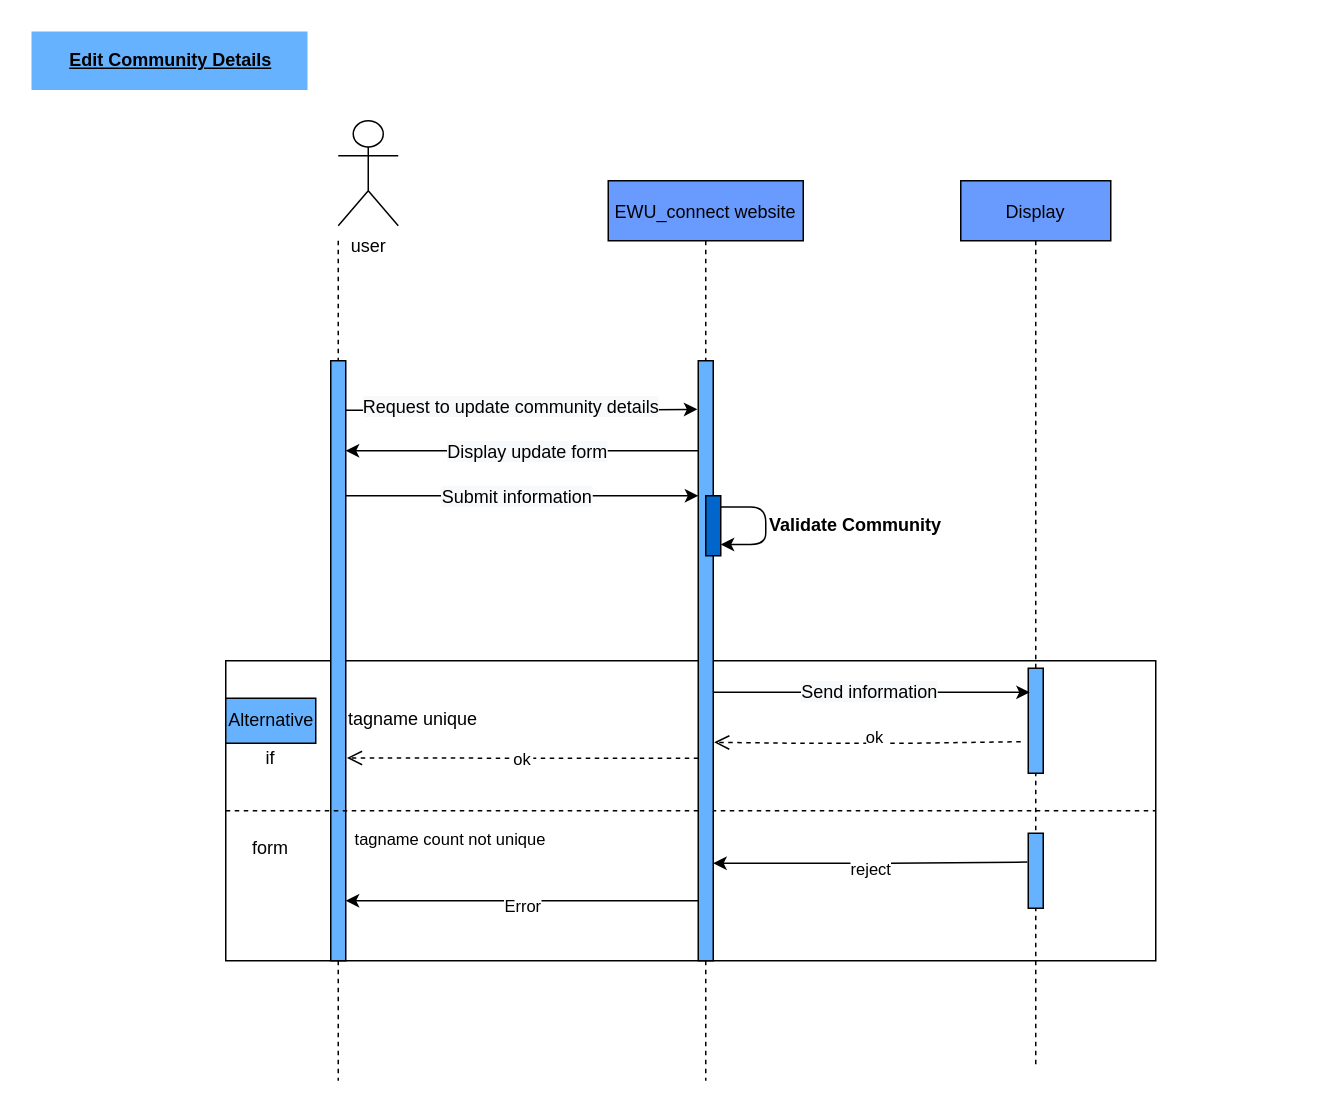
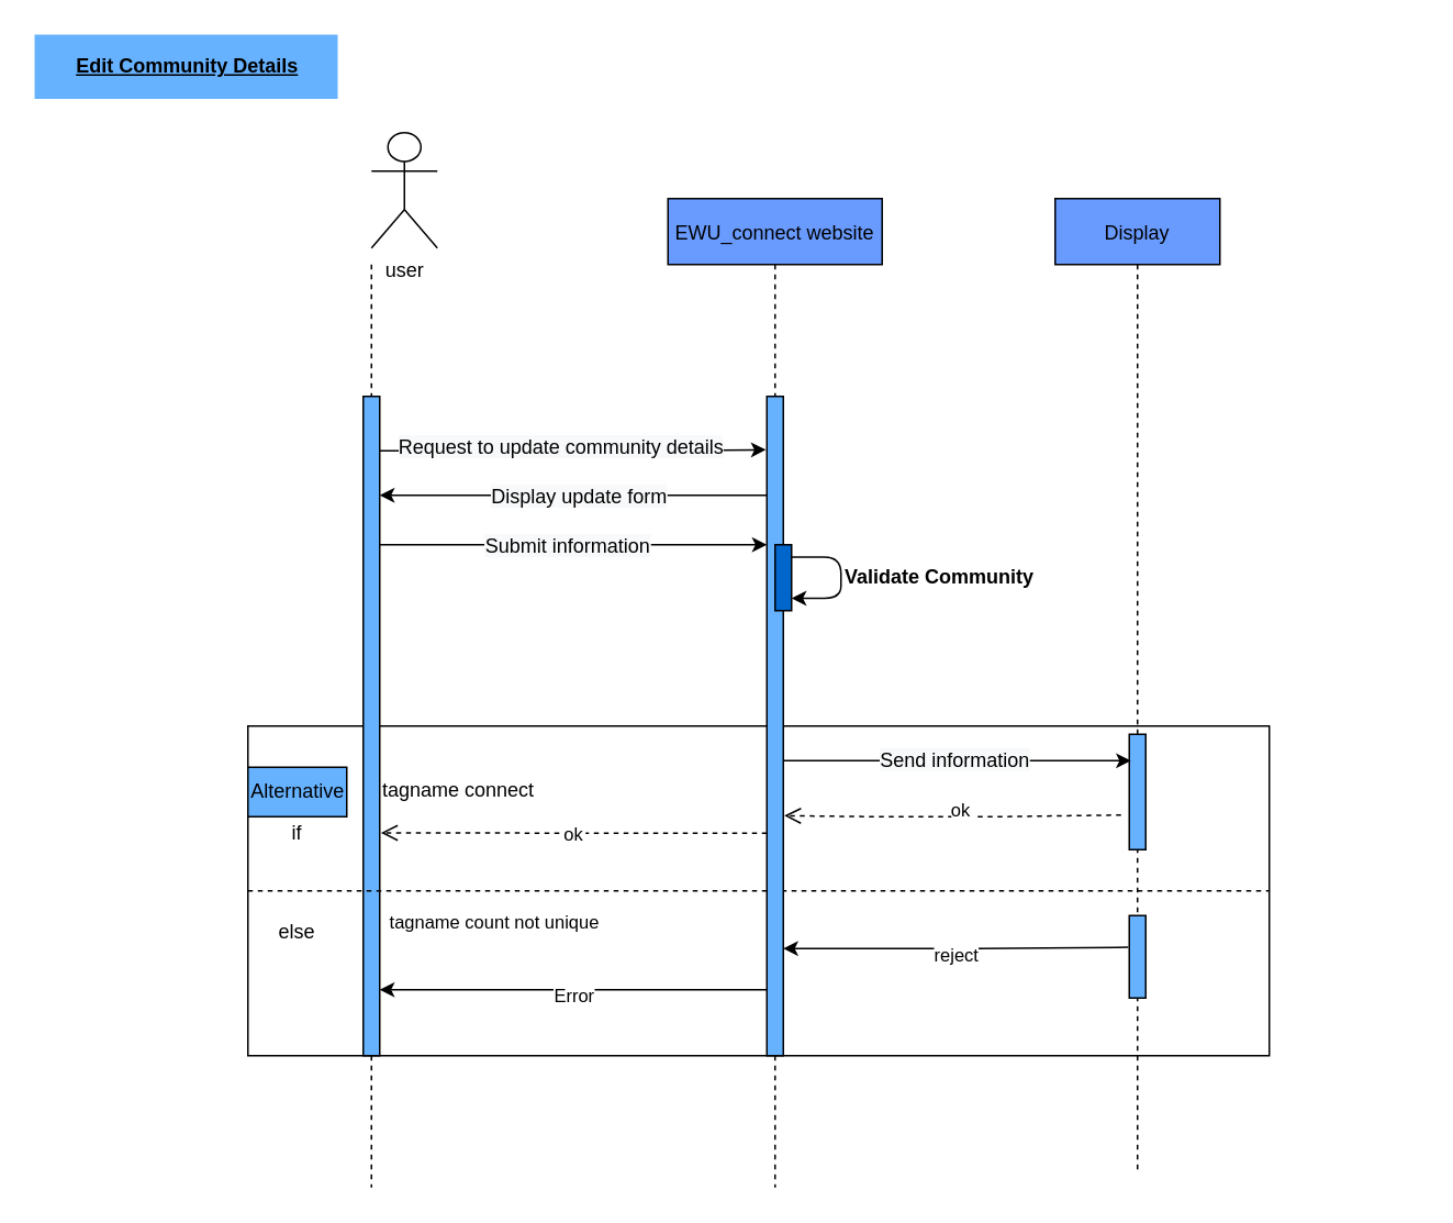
  <mxCell id="0" />
  <mxCell id="1" parent="0" />
  <mxCell id="2" value="" style="html=1;strokeColor=#FFFFFF;fillColor=#FFFFFF;" vertex="1" parent="1"><mxGeometry x="40" y="20" width="820" height="700" as="geometry" /></mxCell>
  <mxCell id="3" value="" style="html=1;strokeColor=#FFFFFF;fillColor=#FFFFFF;" vertex="1" parent="1"><mxGeometry x="40" y="20" width="130" height="50" as="geometry" /></mxCell>
  <mxCell id="4" value="" style="html=1;" vertex="1" parent="1"><mxGeometry x="150" y="440" width="620" height="200" as="geometry" /></mxCell>
  <mxCell id="5" value="EWU_connect website" style="shape=umlLifeline;perimeter=lifelinePerimeter;container=1;collapsible=0;recursiveResize=0;rounded=0;shadow=0;strokeWidth=1;fillColor=#699BFF;" parent="1" vertex="1"><mxGeometry x="405" y="120" width="130" height="600" as="geometry" /></mxCell>
  <mxCell id="6" value="Display" style="shape=umlLifeline;perimeter=lifelinePerimeter;container=1;collapsible=0;recursiveResize=0;rounded=0;shadow=0;strokeWidth=1;size=40;fillColor=#699BFF;" parent="1" vertex="1"><mxGeometry x="640" y="120" width="100" height="590" as="geometry" /></mxCell>
  <mxCell id="7" value="" style="points=[];perimeter=orthogonalPerimeter;rounded=0;shadow=0;strokeWidth=1;fillColor=#66B2FF;" parent="6" vertex="1"><mxGeometry x="45" y="325" width="10" height="70" as="geometry" /></mxCell>
  <mxCell id="8" value="" style="shape=umlLifeline;perimeter=lifelinePerimeter;container=1;collapsible=0;recursiveResize=0;rounded=0;shadow=0;strokeWidth=1;size=0;" vertex="1" parent="1"><mxGeometry x="175" y="160" width="100" height="560" as="geometry" /></mxCell>
  <mxCell id="9" value="user&lt;br&gt;" style="shape=umlActor;verticalLabelPosition=bottom;verticalAlign=top;html=1;outlineConnect=0;" vertex="1" parent="1"><mxGeometry x="225" y="80" width="40" height="70" as="geometry" /></mxCell>
  <mxCell id="10" value="" style="endArrow=classic;html=1;" edge="1" parent="1"><mxGeometry width="50" height="50" relative="1" as="geometry"><mxPoint x="465" y="300" as="sourcePoint" /><mxPoint x="230" y="300" as="targetPoint" /><Array as="points" /></mxGeometry></mxCell>
  <mxCell id="11" value="&lt;span style=&quot;font-size: 12px ; background-color: rgb(248 , 249 , 250)&quot;&gt;Display update form&lt;/span&gt;" style="edgeLabel;html=1;align=center;verticalAlign=middle;resizable=0;points=[];" vertex="1" connectable="0" parent="10"><mxGeometry x="0.14" y="-3" relative="1" as="geometry"><mxPoint x="19" y="3" as="offset" /></mxGeometry></mxCell>
  <mxCell id="12" value="" style="endArrow=classic;html=1;entryX=0.1;entryY=0.229;entryDx=0;entryDy=0;entryPerimeter=0;" edge="1" parent="1" target="7"><mxGeometry width="50" height="50" relative="1" as="geometry"><mxPoint x="475" y="461" as="sourcePoint" /><mxPoint x="680" y="465" as="targetPoint" /><Array as="points" /></mxGeometry></mxCell>
  <mxCell id="13" value="&lt;span style=&quot;font-size: 12px ; background-color: rgb(248 , 249 , 250)&quot;&gt;Send information&lt;/span&gt;" style="edgeLabel;html=1;align=center;verticalAlign=middle;resizable=0;points=[];" vertex="1" connectable="0" parent="12"><mxGeometry x="-0.023" y="1" relative="1" as="geometry"><mxPoint as="offset" /></mxGeometry></mxCell>
  <mxCell id="14" value="ok" style="verticalAlign=bottom;endArrow=open;dashed=1;endSize=8;shadow=0;strokeWidth=1;entryX=1.06;entryY=0.636;entryDx=0;entryDy=0;entryPerimeter=0;" edge="1" parent="1" target="24"><mxGeometry x="-0.048" y="5" relative="1" as="geometry"><mxPoint x="470" y="495" as="targetPoint" /><mxPoint x="680" y="494" as="sourcePoint" /><Array as="points"><mxPoint x="605" y="495" /><mxPoint x="530" y="495" /></Array><mxPoint as="offset" /></mxGeometry></mxCell>
  <mxCell id="15" value="" style="endArrow=classic;html=1;" edge="1" parent="1"><mxGeometry width="50" height="50" relative="1" as="geometry"><mxPoint x="480" y="337.5" as="sourcePoint" /><mxPoint x="480" y="362.5" as="targetPoint" /><Array as="points"><mxPoint x="510" y="337.5" /><mxPoint x="510" y="362.5" /></Array></mxGeometry></mxCell>
  <mxCell id="16" value="" style="points=[];perimeter=orthogonalPerimeter;rounded=0;shadow=0;strokeWidth=1;fillColor=#66B2FF;" vertex="1" parent="1"><mxGeometry x="220" y="240" width="10" height="400" as="geometry" /></mxCell>
  <mxCell id="17" value="Alternative" style="html=1;fillColor=#66b2ff;" vertex="1" parent="1"><mxGeometry x="150" y="465" width="60" height="30" as="geometry" /></mxCell>
  <mxCell id="18" value="" style="endArrow=none;dashed=1;html=1;exitX=0;exitY=0.5;exitDx=0;exitDy=0;entryX=1;entryY=0.5;entryDx=0;entryDy=0;" edge="1" parent="1" source="4" target="4"><mxGeometry width="50" height="50" relative="1" as="geometry"><mxPoint x="400" y="400" as="sourcePoint" /><mxPoint x="450" y="350" as="targetPoint" /><Array as="points" /></mxGeometry></mxCell>
  <mxCell id="19" value="tagname count not unique&amp;nbsp;" style="edgeLabel;html=1;align=center;verticalAlign=middle;resizable=0;points=[];" vertex="1" connectable="0" parent="18"><mxGeometry x="-0.085" y="1" relative="1" as="geometry"><mxPoint x="-134" y="19" as="offset" /></mxGeometry></mxCell>
  <mxCell id="20" value="if" style="text;html=1;strokeColor=none;fillColor=none;align=center;verticalAlign=middle;whiteSpace=wrap;rounded=0;" vertex="1" parent="1"><mxGeometry x="160" y="495" width="40" height="20" as="geometry" /></mxCell>
- <mxCell id="21" value="form" style="text;html=1;strokeColor=none;fillColor=none;align=center;verticalAlign=middle;whiteSpace=wrap;rounded=0;" vertex="1" parent="1"><mxGeometry x="160" y="555" width="40" height="20" as="geometry" /></mxCell>
+ <mxCell id="21" value="else" style="text;html=1;strokeColor=none;fillColor=none;align=center;verticalAlign=middle;whiteSpace=wrap;rounded=0;" vertex="1" parent="1"><mxGeometry x="160" y="555" width="40" height="20" as="geometry" /></mxCell>
  <mxCell id="22" value="" style="endArrow=classic;html=1;exitX=0.1;exitY=0.608;exitDx=0;exitDy=0;exitPerimeter=0;" edge="1" parent="1"><mxGeometry width="50" height="50" relative="1" as="geometry"><mxPoint x="466.5" y="600" as="sourcePoint" /><mxPoint x="230" y="600" as="targetPoint" /><Array as="points"><mxPoint x="358.25" y="600" /></Array></mxGeometry></mxCell>
  <mxCell id="23" value="Error" style="edgeLabel;html=1;align=center;verticalAlign=middle;resizable=0;points=[];" vertex="1" connectable="0" parent="22"><mxGeometry x="0.004" y="3" relative="1" as="geometry"><mxPoint as="offset" /></mxGeometry></mxCell>
  <mxCell id="24" value="" style="points=[];perimeter=orthogonalPerimeter;rounded=0;shadow=0;strokeWidth=1;fillColor=#66B2FF;" parent="1" vertex="1"><mxGeometry x="465" y="240" width="10" height="400" as="geometry" /></mxCell>
  <mxCell id="25" value="" style="endArrow=classic;html=1;entryX=-0.06;entryY=0.081;entryDx=0;entryDy=0;entryPerimeter=0;" edge="1" parent="1" source="16" target="24"><mxGeometry width="50" height="50" relative="1" as="geometry"><mxPoint x="250" y="290" as="sourcePoint" /><mxPoint x="465.5" y="290" as="targetPoint" /><Array as="points"><mxPoint x="380" y="273" /></Array></mxGeometry></mxCell>
  <mxCell id="26" value="&lt;span style=&quot;font-size: 12px ; background-color: rgb(248 , 249 , 250)&quot;&gt;Request to update community details&lt;/span&gt;" style="edgeLabel;html=1;align=center;verticalAlign=middle;resizable=0;points=[];" vertex="1" connectable="0" parent="25"><mxGeometry x="-0.093" relative="1" as="geometry"><mxPoint x="3" y="-3" as="offset" /></mxGeometry></mxCell>
  <mxCell id="27" value="&lt;b&gt;Validate Community&lt;/b&gt;" style="text;html=1;strokeColor=none;fillColor=none;align=center;verticalAlign=middle;whiteSpace=wrap;rounded=0;" vertex="1" parent="1"><mxGeometry x="510" y="322.5" width="120" height="55" as="geometry" /></mxCell>
  <mxCell id="28" value="" style="points=[];perimeter=orthogonalPerimeter;rounded=0;shadow=0;strokeWidth=1;fillColor=#0066CC;" vertex="1" parent="1"><mxGeometry x="470" y="330" width="10" height="40" as="geometry" /></mxCell>
  <mxCell id="29" value="" style="endArrow=classic;html=1;" edge="1" parent="1" source="16"><mxGeometry width="50" height="50" relative="1" as="geometry"><mxPoint x="250" y="330" as="sourcePoint" /><mxPoint x="465" y="330" as="targetPoint" /><Array as="points"><mxPoint x="365" y="330" /></Array></mxGeometry></mxCell>
  <mxCell id="30" value="&lt;span style=&quot;font-size: 12px ; background-color: rgb(248 , 249 , 250)&quot;&gt;Submit information&lt;/span&gt;" style="edgeLabel;html=1;align=center;verticalAlign=middle;resizable=0;points=[];" vertex="1" connectable="0" parent="29"><mxGeometry x="-0.042" relative="1" as="geometry"><mxPoint as="offset" /></mxGeometry></mxCell>
- <mxCell id="31" value="tagname unique" style="text;whiteSpace=wrap;html=1;" vertex="1" parent="1"><mxGeometry x="230" y="465" width="120" height="30" as="geometry" /></mxCell>
+ <mxCell id="31" value="tagname connect" style="text;whiteSpace=wrap;html=1;" vertex="1" parent="1"><mxGeometry x="230" y="465" width="120" height="30" as="geometry" /></mxCell>
  <mxCell id="32" value="&lt;b&gt;&lt;u&gt;Edit Community Details&lt;/u&gt;&lt;/b&gt;" style="html=1;strokeColor=#FFFFFF;fillColor=#66b2ff;" vertex="1" parent="1"><mxGeometry x="20" y="20" width="185" height="40" as="geometry" /></mxCell>
  <mxCell id="33" value="ok" style="verticalAlign=bottom;endArrow=open;dashed=1;endSize=8;shadow=0;strokeWidth=1;entryX=1.08;entryY=0.662;entryDx=0;entryDy=0;entryPerimeter=0;" edge="1" parent="1" source="24" target="16"><mxGeometry y="10" relative="1" as="geometry"><mxPoint x="230" y="530" as="targetPoint" /><mxPoint x="440" y="530" as="sourcePoint" /><Array as="points"><mxPoint x="380" y="505" /></Array><mxPoint as="offset" /></mxGeometry></mxCell>
  <mxCell id="34" value="" style="points=[];perimeter=orthogonalPerimeter;rounded=0;shadow=0;strokeWidth=1;fillColor=#66B2FF;" vertex="1" parent="1"><mxGeometry x="685" y="555" width="10" height="50" as="geometry" /></mxCell>
  <mxCell id="35" value="" style="endArrow=classic;html=1;exitX=-0.06;exitY=0.384;exitDx=0;exitDy=0;exitPerimeter=0;" edge="1" parent="1" source="34"><mxGeometry width="50" height="50" relative="1" as="geometry"><mxPoint x="690" y="580" as="sourcePoint" /><mxPoint x="475" y="575" as="targetPoint" /><Array as="points"><mxPoint x="603.25" y="575" /></Array></mxGeometry></mxCell>
  <mxCell id="36" value="reject" style="edgeLabel;html=1;align=center;verticalAlign=middle;resizable=0;points=[];" vertex="1" connectable="0" parent="35"><mxGeometry x="0.004" y="3" relative="1" as="geometry"><mxPoint as="offset" /></mxGeometry></mxCell>
